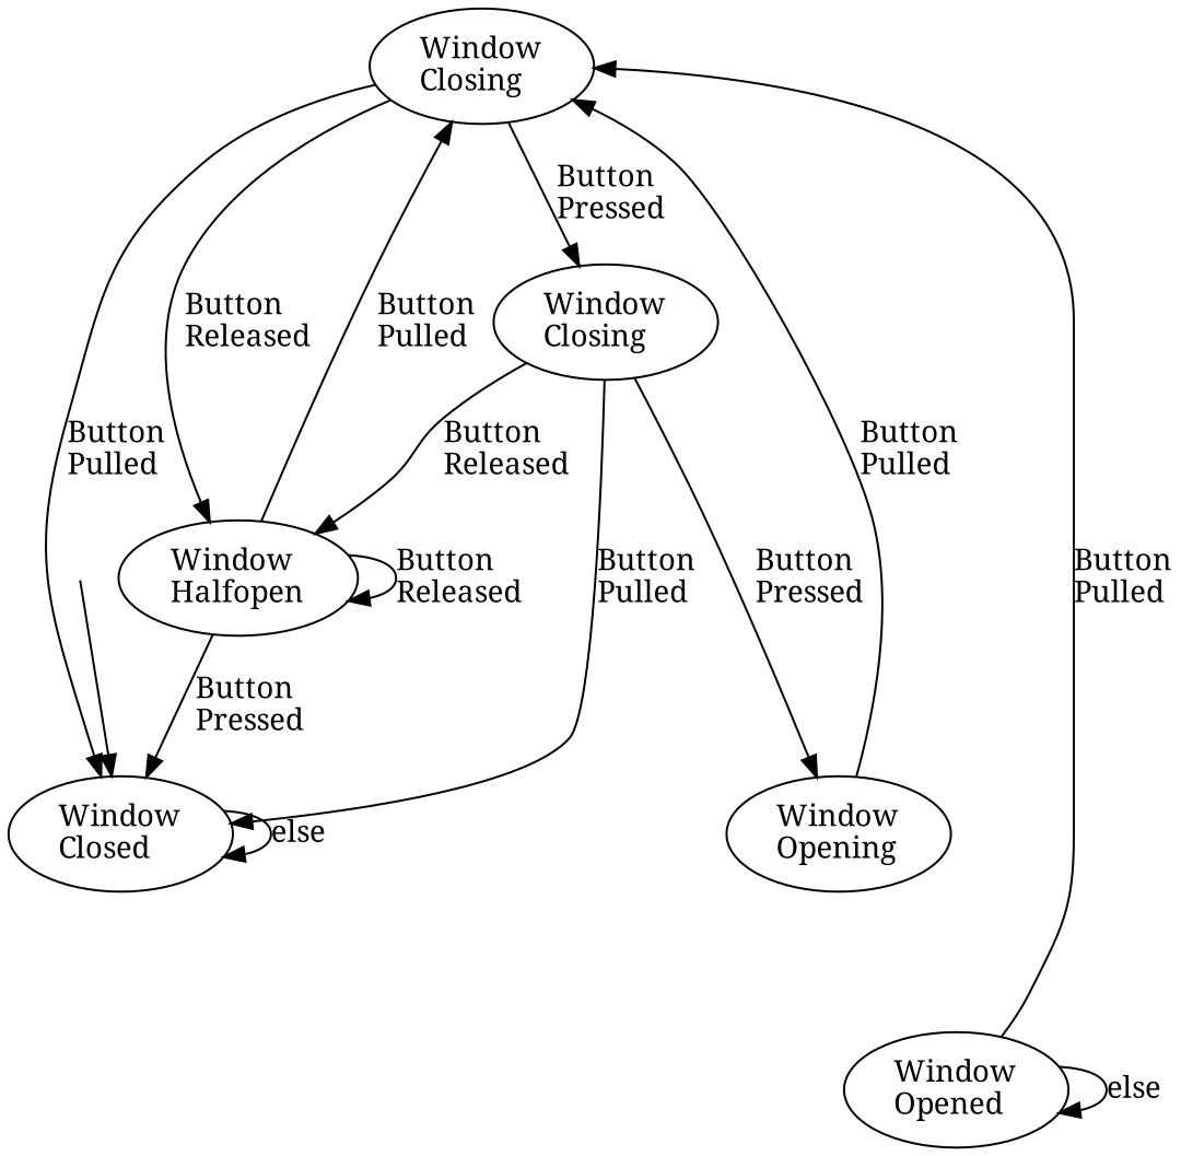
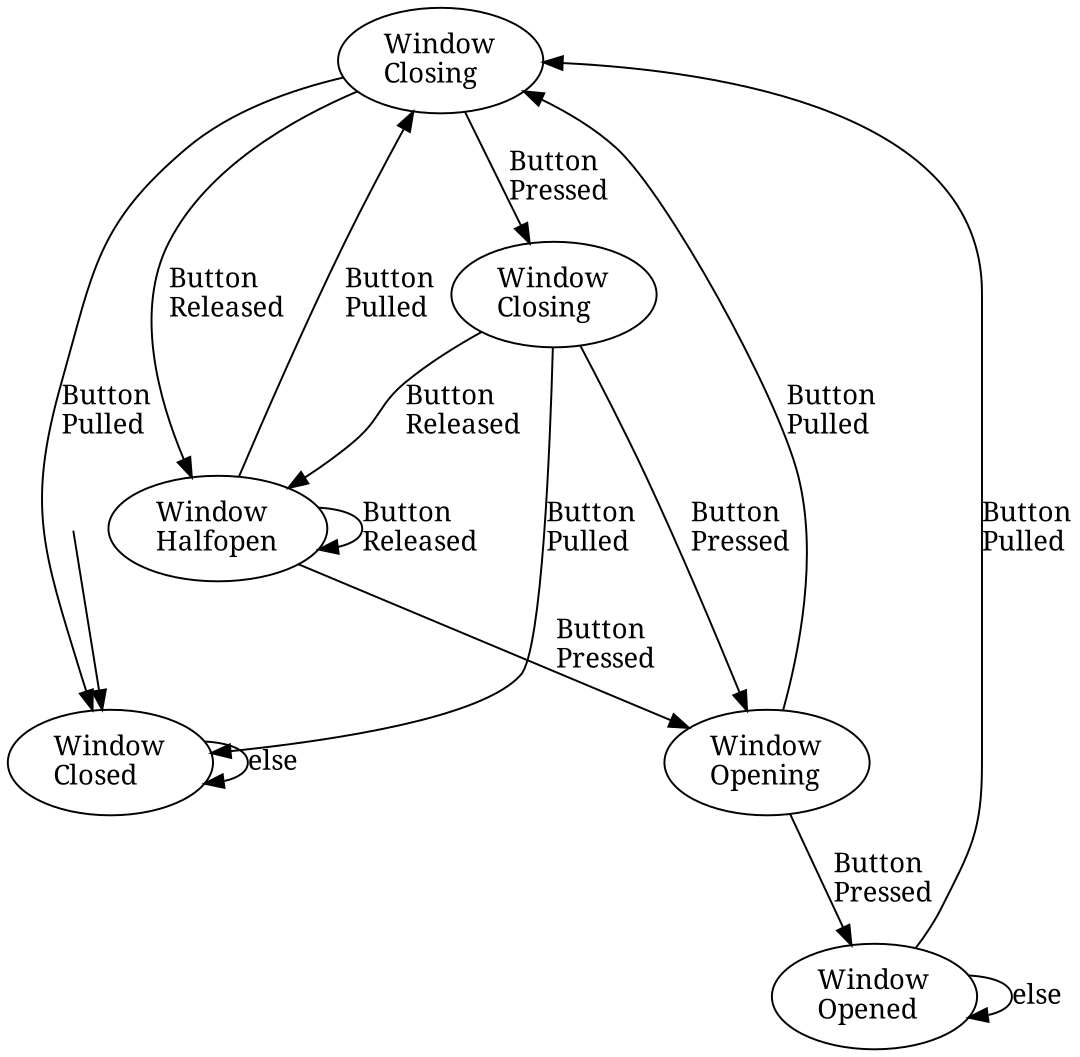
  digraph {
    fontname="Noto Serif"
    node [fontname="Noto Serif"]
    edge [fontname="Noto Serif"]
    Reset [height=0 shape=point style=invis width=0]
    n2 [label="Window\lClosed\l"]
    n3 [label="Window\lOpening\l"]
    n4 [label="Window\lClosing\l"]
    n5 [label="Window\lOpened\l"]
    n6 [label="Window\lClosing\l"]
    n7 [label="Window\lHalfopen\l"]
    Reset -> n2
    n2 -> n2 [label=else]
    n3 -> n4 [label="Button\lPulled\l"]
+   n3 -> n5 [label="Button\lPressed\l"]
    n4 -> n2 [label="Button\lPulled\l"]
    n4 -> n6 [label="Button\lPressed\l"]
    n4 -> n7 [label="Button\lReleased\l"]
    n5 -> n4 [label="Button\lPulled\l"]
    n5 -> n5 [label=else]
    n6 -> n2 [label="Button\lPulled\l"]
    n6 -> n3 [label="Button\lPressed\l"]
    n6 -> n7 [label="Button\lReleased\l"]
-   n7 -> n2 [label="Button\lPressed\l"]
+   n7 -> n3 [label="Button\lPressed\l"]
    n7 -> n4 [label="Button\lPulled\l"]
    n7 -> n7 [label="Button\lReleased\l"]
  }
